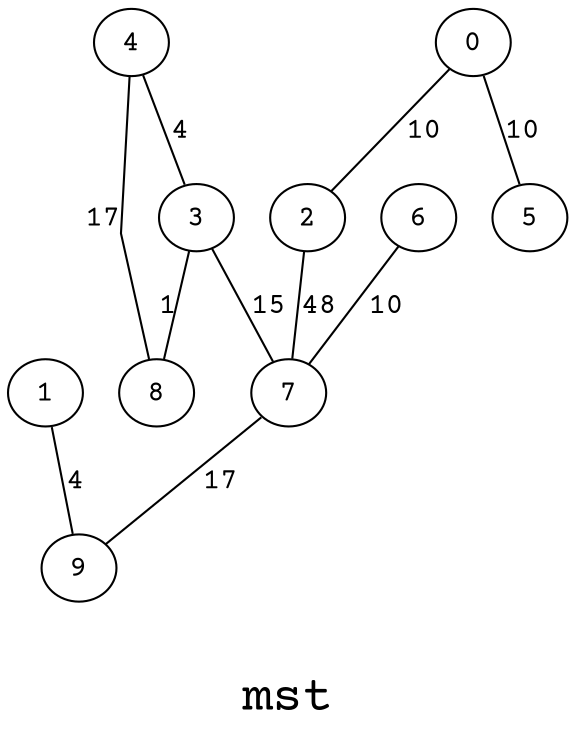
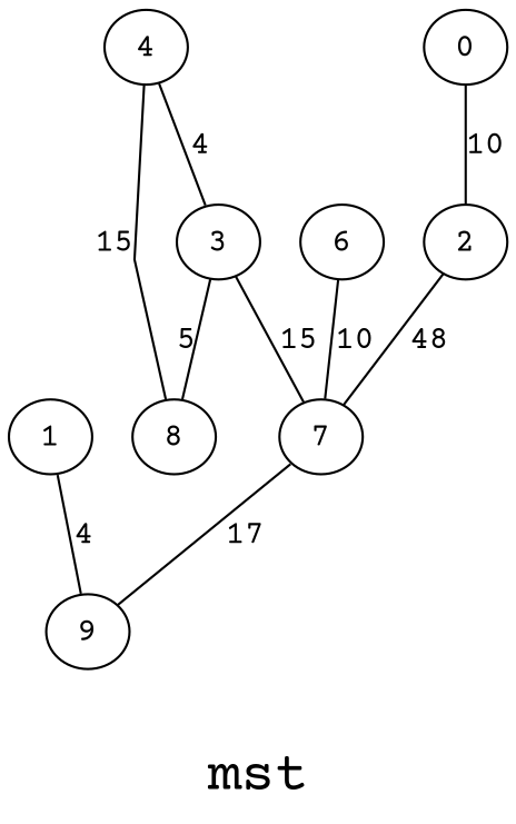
  graph {
    fontname="Courier Prime"
    fontsize=24
    label="\nmst\n"
    splines=false
    node [fontname="Courier Prime" shape=ellipse]
    edge [fontname="Courier Prime"]
    2 [height=0.3 width=0.3]
    7 [height=0.3 width=0.3]
    9 [height=0.3 width=0.3]
    0 [height=0.3 width=0.3]
-   5 [height=0.3 width=0.3]
    3 [height=0.3 width=0.3]
    8 [height=0.3 width=0.3]
    6 [height=0.3 width=0.3]
    1 [height=0.3 width=0.3]
    4 [height=0.3 width=0.3]
    2 -- 7 [label=48]
    7 -- 9 [label=17]
    0 -- 2 [label=10]
-   0 -- 5 [label=10]
    3 -- 7 [label=15]
-   3 -- 8 [label=1]
+   3 -- 8 [label=5]
    6 -- 7 [label=10]
    1 -- 9 [label=4]
    4 -- 3 [label=4]
-   4 -- 8 [label=17]
+   4 -- 8 [label=15]
  }
